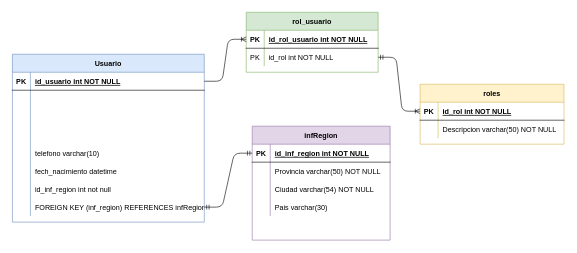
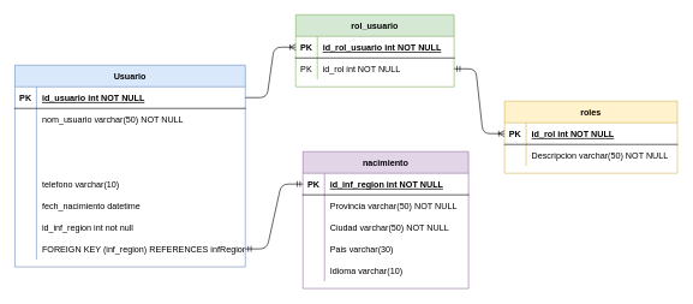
  <mxCell id="0" />
  <mxCell id="1" parent="0" />
- <mxCell id="2" value="infRegion" style="shape=table;startSize=30;container=1;collapsible=1;childLayout=tableLayout;fixedRows=1;rowLines=0;fontStyle=1;align=center;resizeLast=1;fillColor=#e1d5e7;strokeColor=#9673a6;" vertex="1" parent="1"><mxGeometry x="420" y="210" width="230" height="190" as="geometry" /></mxCell>
+ <mxCell id="2" value="nacimiento" style="shape=table;startSize=30;container=1;collapsible=1;childLayout=tableLayout;fixedRows=1;rowLines=0;fontStyle=1;align=center;resizeLast=1;fillColor=#e1d5e7;strokeColor=#9673a6;" vertex="1" parent="1"><mxGeometry x="420" y="210" width="230" height="190" as="geometry" /></mxCell>
  <mxCell id="3" value="" style="shape=partialRectangle;collapsible=0;dropTarget=0;pointerEvents=0;fillColor=none;points=[[0,0.5],[1,0.5]];portConstraint=eastwest;top=0;left=0;right=0;bottom=1;" vertex="1" parent="2"><mxGeometry y="30" width="230" height="30" as="geometry" /></mxCell>
  <mxCell id="4" value="PK" style="shape=partialRectangle;overflow=hidden;connectable=0;fillColor=none;top=0;left=0;bottom=0;right=0;fontStyle=1;" vertex="1" parent="3"><mxGeometry width="30" height="30" as="geometry" /></mxCell>
  <mxCell id="5" value="id_inf_region int NOT NULL " style="shape=partialRectangle;overflow=hidden;connectable=0;fillColor=none;top=0;left=0;bottom=0;right=0;align=left;spacingLeft=6;fontStyle=5;" vertex="1" parent="3"><mxGeometry x="30" width="200" height="30" as="geometry" /></mxCell>
  <mxCell id="6" value="" style="shape=partialRectangle;collapsible=0;dropTarget=0;pointerEvents=0;fillColor=none;points=[[0,0.5],[1,0.5]];portConstraint=eastwest;top=0;left=0;right=0;bottom=0;" vertex="1" parent="2"><mxGeometry y="60" width="230" height="30" as="geometry" /></mxCell>
  <mxCell id="7" value="" style="shape=partialRectangle;overflow=hidden;connectable=0;fillColor=none;top=0;left=0;bottom=0;right=0;" vertex="1" parent="6"><mxGeometry width="30" height="30" as="geometry" /></mxCell>
  <mxCell id="8" value="Provincia&#09;varchar(50) NOT NULL" style="shape=partialRectangle;overflow=hidden;connectable=0;fillColor=none;top=0;left=0;bottom=0;right=0;align=left;spacingLeft=6;" vertex="1" parent="6"><mxGeometry x="30" width="200" height="30" as="geometry" /></mxCell>
  <mxCell id="9" value="" style="shape=partialRectangle;collapsible=0;dropTarget=0;pointerEvents=0;fillColor=none;points=[[0,0.5],[1,0.5]];portConstraint=eastwest;top=0;left=0;right=0;bottom=0;" vertex="1" parent="2"><mxGeometry y="90" width="230" height="30" as="geometry" /></mxCell>
  <mxCell id="10" value="" style="shape=partialRectangle;overflow=hidden;connectable=0;fillColor=none;top=0;left=0;bottom=0;right=0;" vertex="1" parent="9"><mxGeometry width="30" height="30" as="geometry" /></mxCell>
- <mxCell id="11" value="Ciudad&#09;varchar(54) NOT NULL" style="shape=partialRectangle;overflow=hidden;connectable=0;fillColor=none;top=0;left=0;bottom=0;right=0;align=left;spacingLeft=6;" vertex="1" parent="9"><mxGeometry x="30" width="200" height="30" as="geometry" /></mxCell>
+ <mxCell id="11" value="Ciudad&#09;varchar(50) NOT NULL" style="shape=partialRectangle;overflow=hidden;connectable=0;fillColor=none;top=0;left=0;bottom=0;right=0;align=left;spacingLeft=6;" vertex="1" parent="9"><mxGeometry x="30" width="200" height="30" as="geometry" /></mxCell>
  <mxCell id="12" value="" style="shape=partialRectangle;collapsible=0;dropTarget=0;pointerEvents=0;fillColor=none;points=[[0,0.5],[1,0.5]];portConstraint=eastwest;top=0;left=0;right=0;bottom=0;" vertex="1" parent="2"><mxGeometry y="120" width="230" height="30" as="geometry" /></mxCell>
  <mxCell id="13" value="" style="shape=partialRectangle;overflow=hidden;connectable=0;fillColor=none;top=0;left=0;bottom=0;right=0;" vertex="1" parent="12"><mxGeometry width="30" height="30" as="geometry" /></mxCell>
  <mxCell id="14" value="Pais&#09;        varchar(30)" style="shape=partialRectangle;overflow=hidden;connectable=0;fillColor=none;top=0;left=0;bottom=0;right=0;align=left;spacingLeft=6;" vertex="1" parent="12"><mxGeometry x="30" width="200" height="30" as="geometry" /></mxCell>
  <mxCell id="15" value="" style="shape=partialRectangle;collapsible=0;dropTarget=0;pointerEvents=0;fillColor=none;points=[[0,0.5],[1,0.5]];portConstraint=eastwest;top=0;left=0;right=0;bottom=0;" vertex="1" parent="2"><mxGeometry y="150" width="230" height="30" as="geometry" /></mxCell>
  <mxCell id="16" value="" style="shape=partialRectangle;overflow=hidden;connectable=0;fillColor=none;top=0;left=0;bottom=0;right=0;" vertex="1" parent="15"><mxGeometry width="30" height="30" as="geometry" /></mxCell>
+ <mxCell id="17" value="Idioma&#09;varchar(10)" style="shape=partialRectangle;overflow=hidden;connectable=0;fillColor=none;top=0;left=0;bottom=0;right=0;align=left;spacingLeft=6;" vertex="1" parent="15"><mxGeometry x="30" width="200" height="30" as="geometry" /></mxCell>
  <mxCell id="18" value="rol_usuario" style="shape=table;startSize=30;container=1;collapsible=1;childLayout=tableLayout;fixedRows=1;rowLines=0;fontStyle=1;align=center;resizeLast=1;fillColor=#d5e8d4;strokeColor=#82b366;" vertex="1" parent="1"><mxGeometry x="410" y="20" width="220" height="100" as="geometry" /></mxCell>
  <mxCell id="19" value="" style="shape=partialRectangle;collapsible=0;dropTarget=0;pointerEvents=0;fillColor=none;points=[[0,0.5],[1,0.5]];portConstraint=eastwest;top=0;left=0;right=0;bottom=1;" vertex="1" parent="18"><mxGeometry y="30" width="220" height="30" as="geometry" /></mxCell>
  <mxCell id="20" value="PK" style="shape=partialRectangle;overflow=hidden;connectable=0;fillColor=none;top=0;left=0;bottom=0;right=0;fontStyle=1;" vertex="1" parent="19"><mxGeometry width="30" height="30" as="geometry" /></mxCell>
  <mxCell id="21" value="id_rol_usuario int NOT NULL " style="shape=partialRectangle;overflow=hidden;connectable=0;fillColor=none;top=0;left=0;bottom=0;right=0;align=left;spacingLeft=6;fontStyle=5;" vertex="1" parent="19"><mxGeometry x="30" width="190" height="30" as="geometry" /></mxCell>
  <mxCell id="22" value="" style="shape=partialRectangle;collapsible=0;dropTarget=0;pointerEvents=0;fillColor=none;points=[[0,0.5],[1,0.5]];portConstraint=eastwest;top=0;left=0;right=0;bottom=0;" vertex="1" parent="18"><mxGeometry y="60" width="220" height="30" as="geometry" /></mxCell>
  <mxCell id="23" value="PK" style="shape=partialRectangle;overflow=hidden;connectable=0;fillColor=none;top=0;left=0;bottom=0;right=0;" vertex="1" parent="22"><mxGeometry width="30" height="30" as="geometry" /></mxCell>
  <mxCell id="24" value="id_rol int NOT NULL" style="shape=partialRectangle;overflow=hidden;connectable=0;fillColor=none;top=0;left=0;bottom=0;right=0;align=left;spacingLeft=6;" vertex="1" parent="22"><mxGeometry x="30" width="190" height="30" as="geometry" /></mxCell>
  <mxCell id="25" value="roles" style="shape=table;startSize=30;container=1;collapsible=1;childLayout=tableLayout;fixedRows=1;rowLines=0;fontStyle=1;align=center;resizeLast=1;fillColor=#fff2cc;strokeColor=#d6b656;" vertex="1" parent="1"><mxGeometry x="700" y="140" width="240" height="100" as="geometry" /></mxCell>
  <mxCell id="26" value="" style="shape=partialRectangle;collapsible=0;dropTarget=0;pointerEvents=0;fillColor=none;points=[[0,0.5],[1,0.5]];portConstraint=eastwest;top=0;left=0;right=0;bottom=1;" vertex="1" parent="25"><mxGeometry y="30" width="240" height="30" as="geometry" /></mxCell>
  <mxCell id="27" value="PK" style="shape=partialRectangle;overflow=hidden;connectable=0;fillColor=none;top=0;left=0;bottom=0;right=0;fontStyle=1;" vertex="1" parent="26"><mxGeometry width="30" height="30" as="geometry" /></mxCell>
  <mxCell id="28" value="id_rol int NOT NULL " style="shape=partialRectangle;overflow=hidden;connectable=0;fillColor=none;top=0;left=0;bottom=0;right=0;align=left;spacingLeft=6;fontStyle=5;" vertex="1" parent="26"><mxGeometry x="30" width="210" height="30" as="geometry" /></mxCell>
  <mxCell id="29" value="" style="shape=partialRectangle;collapsible=0;dropTarget=0;pointerEvents=0;fillColor=none;points=[[0,0.5],[1,0.5]];portConstraint=eastwest;top=0;left=0;right=0;bottom=0;" vertex="1" parent="25"><mxGeometry y="60" width="240" height="30" as="geometry" /></mxCell>
  <mxCell id="30" value="" style="shape=partialRectangle;overflow=hidden;connectable=0;fillColor=none;top=0;left=0;bottom=0;right=0;" vertex="1" parent="29"><mxGeometry width="30" height="30" as="geometry" /></mxCell>
  <mxCell id="31" value="Descripcion varchar(50) NOT NULL" style="shape=partialRectangle;overflow=hidden;connectable=0;fillColor=none;top=0;left=0;bottom=0;right=0;align=left;spacingLeft=6;" vertex="1" parent="29"><mxGeometry x="30" width="210" height="30" as="geometry" /></mxCell>
  <mxCell id="32" value="Usuario" style="shape=table;startSize=30;container=1;collapsible=1;childLayout=tableLayout;fixedRows=1;rowLines=0;fontStyle=1;align=center;resizeLast=1;fillColor=#dae8fc;strokeColor=#6c8ebf;" vertex="1" parent="1"><mxGeometry x="20" y="90" width="320" height="280" as="geometry" /></mxCell>
  <mxCell id="33" value="" style="shape=partialRectangle;collapsible=0;dropTarget=0;pointerEvents=0;fillColor=none;points=[[0,0.5],[1,0.5]];portConstraint=eastwest;top=0;left=0;right=0;bottom=1;" vertex="1" parent="32"><mxGeometry y="30" width="320" height="30" as="geometry" /></mxCell>
  <mxCell id="34" value="PK" style="shape=partialRectangle;overflow=hidden;connectable=0;fillColor=none;top=0;left=0;bottom=0;right=0;fontStyle=1;" vertex="1" parent="33"><mxGeometry width="30" height="30" as="geometry" /></mxCell>
  <mxCell id="35" value="id_usuario&#09;int NOT NULL " style="shape=partialRectangle;overflow=hidden;connectable=0;fillColor=none;top=0;left=0;bottom=0;right=0;align=left;spacingLeft=6;fontStyle=5;" vertex="1" parent="33"><mxGeometry x="30" width="290" height="30" as="geometry" /></mxCell>
  <mxCell id="36" value="" style="shape=partialRectangle;collapsible=0;dropTarget=0;pointerEvents=0;fillColor=none;points=[[0,0.5],[1,0.5]];portConstraint=eastwest;top=0;left=0;right=0;bottom=0;" vertex="1" parent="32"><mxGeometry y="60" width="320" height="30" as="geometry" /></mxCell>
  <mxCell id="37" value="" style="shape=partialRectangle;overflow=hidden;connectable=0;fillColor=none;top=0;left=0;bottom=0;right=0;" vertex="1" parent="36"><mxGeometry width="30" height="30" as="geometry" /></mxCell>
+ <mxCell id="38" value="nom_usuario&#09;varchar(50) NOT NULL" style="shape=partialRectangle;overflow=hidden;connectable=0;fillColor=none;top=0;left=0;bottom=0;right=0;align=left;spacingLeft=6;" vertex="1" parent="36"><mxGeometry x="30" width="290" height="30" as="geometry" /></mxCell>
  <mxCell id="39" value="" style="shape=partialRectangle;collapsible=0;dropTarget=0;pointerEvents=0;fillColor=none;points=[[0,0.5],[1,0.5]];portConstraint=eastwest;top=0;left=0;right=0;bottom=0;" vertex="1" parent="32"><mxGeometry y="90" width="320" height="30" as="geometry" /></mxCell>
  <mxCell id="40" value="" style="shape=partialRectangle;overflow=hidden;connectable=0;fillColor=none;top=0;left=0;bottom=0;right=0;" vertex="1" parent="39"><mxGeometry width="30" height="30" as="geometry" /></mxCell>
  <mxCell id="41" value="" style="shape=partialRectangle;collapsible=0;dropTarget=0;pointerEvents=0;fillColor=none;points=[[0,0.5],[1,0.5]];portConstraint=eastwest;top=0;left=0;right=0;bottom=0;" vertex="1" parent="32"><mxGeometry y="120" width="320" height="30" as="geometry" /></mxCell>
  <mxCell id="42" value="" style="shape=partialRectangle;overflow=hidden;connectable=0;fillColor=none;top=0;left=0;bottom=0;right=0;" vertex="1" parent="41"><mxGeometry width="30" height="30" as="geometry" /></mxCell>
  <mxCell id="43" value="" style="shape=partialRectangle;collapsible=0;dropTarget=0;pointerEvents=0;fillColor=none;points=[[0,0.5],[1,0.5]];portConstraint=eastwest;top=0;left=0;right=0;bottom=0;" vertex="1" parent="32"><mxGeometry y="150" width="320" height="30" as="geometry" /></mxCell>
  <mxCell id="44" value="" style="shape=partialRectangle;overflow=hidden;connectable=0;fillColor=none;top=0;left=0;bottom=0;right=0;" vertex="1" parent="43"><mxGeometry width="30" height="30" as="geometry" /></mxCell>
  <mxCell id="45" value="telefono&#09;varchar(10)" style="shape=partialRectangle;overflow=hidden;connectable=0;fillColor=none;top=0;left=0;bottom=0;right=0;align=left;spacingLeft=6;" vertex="1" parent="43"><mxGeometry x="30" width="290" height="30" as="geometry" /></mxCell>
  <mxCell id="46" value="" style="shape=partialRectangle;collapsible=0;dropTarget=0;pointerEvents=0;fillColor=none;points=[[0,0.5],[1,0.5]];portConstraint=eastwest;top=0;left=0;right=0;bottom=0;" vertex="1" parent="32"><mxGeometry y="180" width="320" height="30" as="geometry" /></mxCell>
  <mxCell id="47" value="" style="shape=partialRectangle;overflow=hidden;connectable=0;fillColor=none;top=0;left=0;bottom=0;right=0;" vertex="1" parent="46"><mxGeometry width="30" height="30" as="geometry" /></mxCell>
  <mxCell id="48" value="fech_nacimiento&#09;datetime" style="shape=partialRectangle;overflow=hidden;connectable=0;fillColor=none;top=0;left=0;bottom=0;right=0;align=left;spacingLeft=6;" vertex="1" parent="46"><mxGeometry x="30" width="290" height="30" as="geometry" /></mxCell>
  <mxCell id="49" value="" style="shape=partialRectangle;collapsible=0;dropTarget=0;pointerEvents=0;fillColor=none;points=[[0,0.5],[1,0.5]];portConstraint=eastwest;top=0;left=0;right=0;bottom=0;" vertex="1" parent="32"><mxGeometry y="210" width="320" height="30" as="geometry" /></mxCell>
  <mxCell id="50" value="" style="shape=partialRectangle;overflow=hidden;connectable=0;fillColor=none;top=0;left=0;bottom=0;right=0;" vertex="1" parent="49"><mxGeometry width="30" height="30" as="geometry" /></mxCell>
  <mxCell id="51" value="id_inf_region&#09;int not null" style="shape=partialRectangle;overflow=hidden;connectable=0;fillColor=none;top=0;left=0;bottom=0;right=0;align=left;spacingLeft=6;" vertex="1" parent="49"><mxGeometry x="30" width="290" height="30" as="geometry" /></mxCell>
  <mxCell id="52" value="" style="shape=partialRectangle;collapsible=0;dropTarget=0;pointerEvents=0;fillColor=none;points=[[0,0.5],[1,0.5]];portConstraint=eastwest;top=0;left=0;right=0;bottom=0;" vertex="1" parent="32"><mxGeometry y="240" width="320" height="30" as="geometry" /></mxCell>
  <mxCell id="53" value="" style="shape=partialRectangle;overflow=hidden;connectable=0;fillColor=none;top=0;left=0;bottom=0;right=0;" vertex="1" parent="52"><mxGeometry width="30" height="30" as="geometry" /></mxCell>
  <mxCell id="54" value="FOREIGN KEY (inf_region) REFERENCES infRegion(id_inf_region)" style="shape=partialRectangle;overflow=hidden;connectable=0;fillColor=none;top=0;left=0;bottom=0;right=0;align=left;spacingLeft=6;" vertex="1" parent="52"><mxGeometry x="30" width="290" height="30" as="geometry" /></mxCell>
  <mxCell id="55" value="" style="edgeStyle=entityRelationEdgeStyle;fontSize=12;html=1;endArrow=ERoneToMany;exitX=1;exitY=0.5;exitDx=0;exitDy=0;entryX=0;entryY=0.5;entryDx=0;entryDy=0;" edge="1" parent="1" source="33" target="19"><mxGeometry width="100" height="100" relative="1" as="geometry"><mxPoint x="540" y="270" as="sourcePoint" /><mxPoint x="640" y="170" as="targetPoint" /></mxGeometry></mxCell>
  <mxCell id="56" value="" style="edgeStyle=entityRelationEdgeStyle;fontSize=12;html=1;endArrow=ERmandOne;startArrow=ERmandOne;exitX=1;exitY=0.5;exitDx=0;exitDy=0;entryX=0;entryY=0.5;entryDx=0;entryDy=0;" edge="1" parent="1" source="52" target="3"><mxGeometry width="100" height="100" relative="1" as="geometry"><mxPoint x="540" y="270" as="sourcePoint" /><mxPoint x="640" y="170" as="targetPoint" /></mxGeometry></mxCell>
  <mxCell id="57" value="" style="edgeStyle=entityRelationEdgeStyle;fontSize=12;html=1;endArrow=ERoneToMany;startArrow=ERmandOne;entryX=0;entryY=0.5;entryDx=0;entryDy=0;exitX=1;exitY=0.5;exitDx=0;exitDy=0;" edge="1" parent="1" source="22" target="26"><mxGeometry width="100" height="100" relative="1" as="geometry"><mxPoint x="540" y="270" as="sourcePoint" /><mxPoint x="640" y="170" as="targetPoint" /></mxGeometry></mxCell>
